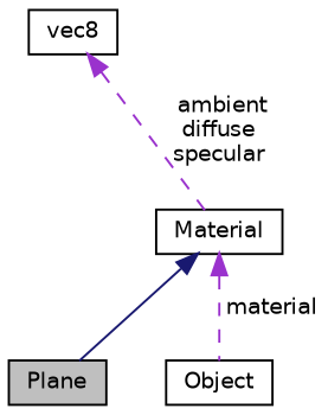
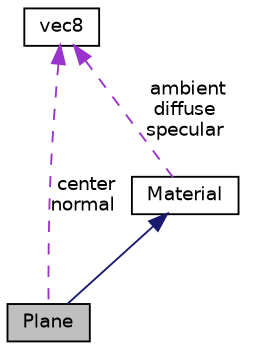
  digraph {
    node [color=black fillcolor=white fontname=Helvetica fontsize=10 shape=record style=filled]
    edge [color=darkorchid3 dir=back fontname=Helvetica fontsize=10 labelfontname=Helvetica labelfontsize=10 style=dashed]
    n1 [fillcolor=grey75 fontcolor=black height=0.2 label=Plane width=0.4]
-   n2 [height=0.2 label=Object width=0.4]
    n3 [height=0.2 label=Material width=0.4]
    n4 [height=0.2 label=vec8 width=0.4]
    n3 -> n1 [color=midnightblue style=solid]
-   n3 -> n2 [label=" material"]
+   n4 -> n1 [label=" center\nnormal"]
    n4 -> n3 [label=" ambient\ndiffuse\nspecular"]
  }
